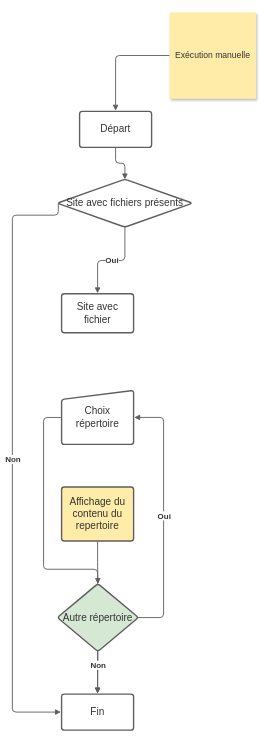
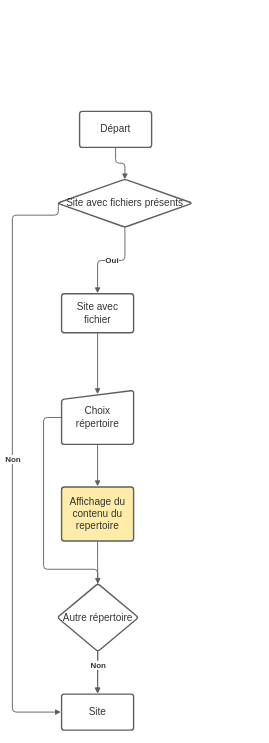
  <mxCell id="0" />
  <mxCell id="1" parent="0" />
  <mxCell id="2" value="Départ" style="html=1;overflow=block;blockSpacing=1;whiteSpace=wrap;fontSize=16.7;fontColor=#333333;align=center;spacing=3.8;strokeColor=#5e5e5e;strokeOpacity=100;rounded=1;absoluteArcSize=1;arcSize=9;strokeWidth=2.3;lucidId=jf_~ENNJLpJF;" vertex="1" parent="1"><mxGeometry x="132" y="185" width="120" height="60" as="geometry" /></mxCell>
- <mxCell id="3" value="Fin" style="html=1;overflow=block;blockSpacing=1;whiteSpace=wrap;fontSize=16.7;fontColor=#333333;align=center;spacing=3.8;strokeColor=#5e5e5e;strokeOpacity=100;rounded=1;absoluteArcSize=1;arcSize=9;strokeWidth=2.3;lucidId=Bf_~R7ApY_z_;" vertex="1" parent="1"><mxGeometry x="102" y="1156" width="120" height="60" as="geometry" /></mxCell>
- <mxCell id="4" value="" style="html=1;jettySize=18;whiteSpace=wrap;fontSize=13;strokeColor=#5E5E5E;strokeWidth=1.5;rounded=1;arcSize=12;edgeStyle=orthogonalEdgeStyle;startArrow=none;endArrow=block;endFill=1;entryX=0.5;entryY=-0.019;entryPerimeter=0;lucidId=Rf_~X~6D8Y5-;exitX=0;exitY=0.5;exitDx=0;exitDy=0;" edge="1" parent="1" source="23" target="2"><mxGeometry width="100" height="100" relative="1" as="geometry"><Array as="points" /><mxPoint x="242" y="90" as="sourcePoint" /></mxGeometry></mxCell>
+ <mxCell id="3" value="Site" style="html=1;overflow=block;blockSpacing=1;whiteSpace=wrap;fontSize=16.7;fontColor=#333333;align=center;spacing=3.8;strokeColor=#5e5e5e;strokeOpacity=100;rounded=1;absoluteArcSize=1;arcSize=9;strokeWidth=2.3;lucidId=Bf_~R7ApY_z_;" vertex="1" parent="1"><mxGeometry x="102" y="1156" width="120" height="60" as="geometry" /></mxCell>
  <mxCell id="5" value="Site avec fichier" style="html=1;overflow=block;blockSpacing=1;whiteSpace=wrap;fontSize=16.7;fontColor=#333333;align=center;spacing=9;strokeColor=#5e5e5e;strokeOpacity=100;rounded=1;absoluteArcSize=1;arcSize=9;strokeWidth=2.3;lucidId=Xf_~uhoEr5aA;" vertex="1" parent="1"><mxGeometry x="102" y="489" width="120" height="65" as="geometry" /></mxCell>
  <mxCell id="6" value="Site avec fichiers présents" style="html=1;overflow=block;blockSpacing=1;whiteSpace=wrap;rhombus;fontSize=16.7;fontColor=#333333;align=center;spacing=3.8;strokeColor=#5e5e5e;strokeOpacity=100;rounded=1;absoluteArcSize=1;arcSize=9;strokeWidth=2.3;lucidId=1h_~qBykaPww;" vertex="1" parent="1"><mxGeometry x="95" y="298" width="225" height="80" as="geometry" /></mxCell>
  <mxCell id="7" value="" style="html=1;jettySize=18;whiteSpace=wrap;fontSize=13;strokeColor=#5E5E5E;strokeWidth=1.5;rounded=1;arcSize=12;edgeStyle=orthogonalEdgeStyle;startArrow=none;endArrow=block;endFill=1;exitX=0.5;exitY=1.019;exitPerimeter=0;entryX=0.5;entryY=0.005;entryPerimeter=0;lucidId=3h_~nZpE4IoY;" edge="1" parent="1" source="2" target="6"><mxGeometry width="100" height="100" relative="1" as="geometry"><Array as="points" /></mxGeometry></mxCell>
  <mxCell id="8" value="" style="html=1;jettySize=18;whiteSpace=wrap;fontSize=13.3;fontColor=#333333;fontStyle=1;align=center;strokeColor=#5E5E5E;strokeWidth=1.5;rounded=1;arcSize=12;edgeStyle=orthogonalEdgeStyle;startArrow=none;endArrow=block;endFill=1;exitX=0.5;exitY=0.995;exitPerimeter=0;entryX=0.5;entryY=-0.012;entryPerimeter=0;lucidId=kp_~hW5s7d3r;" edge="1" parent="1" source="6" target="5"><mxGeometry width="100" height="100" relative="1" as="geometry"><Array as="points" /></mxGeometry></mxCell>
  <mxCell id="9" value="Oui" style="text;html=1;resizable=0;labelBackgroundColor=default;align=center;verticalAlign=middle;fontStyle=1;fontColor=#333333;fontSize=13.3;" vertex="1" parent="8"><mxGeometry relative="1" as="geometry" /></mxCell>
  <mxCell id="10" value="Choix répertoire" style="html=1;overflow=block;blockSpacing=1;whiteSpace=wrap;shape=manualInput;size=15;fontSize=16.7;fontColor=#333333;align=center;spacing=3.8;strokeColor=#5e5e5e;strokeOpacity=100;rounded=1;absoluteArcSize=1;arcSize=9;strokeWidth=2.3;lucidId=Zr_~zFizqX9H;" vertex="1" parent="1"><mxGeometry x="102" y="650" width="120" height="90" as="geometry" /></mxCell>
+ <mxCell id="11" value="" style="html=1;jettySize=18;whiteSpace=wrap;fontSize=13;strokeColor=#5E5E5E;strokeWidth=1.5;rounded=1;arcSize=12;edgeStyle=orthogonalEdgeStyle;startArrow=none;endArrow=block;endFill=1;exitX=0.5;exitY=1.012;exitPerimeter=0;entryX=0.5;entryY=0.07;entryPerimeter=0;lucidId=gs_~Orw1N5qp;" edge="1" parent="1" source="5" target="10"><mxGeometry width="100" height="100" relative="1" as="geometry"><Array as="points" /></mxGeometry></mxCell>
  <mxCell id="12" value="Affichage du contenu du repertoire" style="html=1;overflow=block;blockSpacing=1;whiteSpace=wrap;fontSize=16.7;fontColor=#333333;align=center;spacing=9;strokeColor=#5e5e5e;strokeOpacity=100;rounded=1;absoluteArcSize=1;arcSize=9;strokeWidth=2.3;lucidId=us_~E_GFHP_-;fillColor=#ffeca9;" vertex="1" parent="1"><mxGeometry x="102" y="811" width="120" height="90" as="geometry" /></mxCell>
+ <mxCell id="13" value="" style="html=1;jettySize=18;whiteSpace=wrap;fontSize=13;strokeColor=#5E5E5E;strokeWidth=1.5;rounded=1;arcSize=12;edgeStyle=orthogonalEdgeStyle;startArrow=none;endArrow=block;endFill=1;exitX=0.5;exitY=1.012;exitPerimeter=0;entryX=0.5;entryY=-0.012;entryPerimeter=0;lucidId=Cw_~1HuJb6gi;" edge="1" parent="1" source="10" target="12"><mxGeometry width="100" height="100" relative="1" as="geometry"><Array as="points" /></mxGeometry></mxCell>
  <mxCell id="14" value="" style="html=1;jettySize=18;whiteSpace=wrap;fontSize=13;strokeColor=#5E5E5E;strokeWidth=1.5;rounded=1;arcSize=12;edgeStyle=orthogonalEdgeStyle;startArrow=none;endArrow=block;endFill=1;exitX=-0.009;exitY=0.501;exitPerimeter=0;entryX=0.5;entryY=-0.019;entryPerimeter=0;lucidId=3w_~o64lkY.L;" edge="1" parent="1" source="10" target="3"><mxGeometry width="100" height="100" relative="1" as="geometry"><Array as="points"><mxPoint x="72" y="695" /><mxPoint x="72" y="948" /><mxPoint x="162" y="948" /></Array></mxGeometry></mxCell>
- <mxCell id="15" value="Autre répertoire" style="html=1;overflow=block;blockSpacing=1;whiteSpace=wrap;rhombus;fontSize=16.7;fontColor=#333333;align=center;spacing=3.8;strokeColor=#5e5e5e;strokeOpacity=100;rounded=1;absoluteArcSize=1;arcSize=9;strokeWidth=2.3;lucidId=~w_~0iGnQ6Xz;fillColor=#d5e8d4;" vertex="1" parent="1"><mxGeometry x="95" y="972" width="135" height="113" as="geometry" /></mxCell>
- <mxCell id="16" value="" style="html=1;jettySize=18;whiteSpace=wrap;fontSize=13.3;fontColor=#333333;fontStyle=1;align=center;strokeColor=#5E5E5E;strokeWidth=1.5;rounded=1;arcSize=12;edgeStyle=orthogonalEdgeStyle;startArrow=none;endArrow=block;endFill=1;exitX=0.993;exitY=0.5;exitPerimeter=0;entryX=1.009;entryY=0.5;entryPerimeter=0;lucidId=Sx_~kHPwdU8K;" edge="1" parent="1" source="15" target="10"><mxGeometry width="100" height="100" relative="1" as="geometry"><Array as="points"><mxPoint x="272" y="1029" /><mxPoint x="272" y="695" /></Array></mxGeometry></mxCell>
- <mxCell id="17" value="Oui" style="text;html=1;resizable=0;labelBackgroundColor=default;align=center;verticalAlign=middle;fontStyle=1;fontColor=#333333;fontSize=13.3;" vertex="1" parent="16"><mxGeometry relative="1" as="geometry" /></mxCell>
+ <mxCell id="15" value="Autre répertoire" style="html=1;overflow=block;blockSpacing=1;whiteSpace=wrap;rhombus;fontSize=16.7;fontColor=#333333;align=center;spacing=3.8;strokeColor=#5e5e5e;strokeOpacity=100;rounded=1;absoluteArcSize=1;arcSize=9;strokeWidth=2.3;lucidId=~w_~0iGnQ6Xz;" vertex="1" parent="1"><mxGeometry x="95" y="972" width="135" height="113" as="geometry" /></mxCell>
  <mxCell id="18" value="" style="html=1;jettySize=18;whiteSpace=wrap;fontSize=13;strokeColor=#5E5E5E;strokeWidth=1.5;rounded=1;arcSize=12;edgeStyle=orthogonalEdgeStyle;startArrow=none;endArrow=block;endFill=1;exitX=0.5;exitY=1.012;exitPerimeter=0;entryX=0.5;entryY=0.004;entryPerimeter=0;lucidId=Vx_~N79dnMpK;" edge="1" parent="1" source="12" target="15"><mxGeometry width="100" height="100" relative="1" as="geometry"><Array as="points" /></mxGeometry></mxCell>
  <mxCell id="19" value="" style="html=1;jettySize=18;whiteSpace=wrap;fontSize=13.3;fontColor=#333333;fontStyle=1;align=center;strokeColor=#5E5E5E;strokeWidth=1.5;rounded=1;arcSize=12;edgeStyle=orthogonalEdgeStyle;startArrow=none;endArrow=block;endFill=1;exitX=0.5;exitY=0.996;exitPerimeter=0;lucidId=Yx_~yjpr_phs;" edge="1" parent="1" source="15"><mxGeometry width="100" height="100" relative="1" as="geometry"><Array as="points" /><mxPoint x="162" y="1155" as="targetPoint" /></mxGeometry></mxCell>
  <mxCell id="20" value="Non" style="text;html=1;resizable=0;labelBackgroundColor=default;align=center;verticalAlign=middle;fontStyle=1;fontColor=#333333;fontSize=13.3;" vertex="1" parent="19"><mxGeometry x="-0.36" relative="1" as="geometry" /></mxCell>
  <mxCell id="21" value="" style="html=1;jettySize=18;whiteSpace=wrap;fontSize=13.3;fontColor=#333333;fontStyle=1;align=center;strokeColor=#5E5E5E;strokeWidth=1.5;rounded=1;arcSize=12;edgeStyle=orthogonalEdgeStyle;startArrow=none;endArrow=block;endFill=1;exitX=0.007;exitY=0.5;exitPerimeter=0;entryX=-0.009;entryY=0.5;entryPerimeter=0;lucidId=_x_~2wx20vVe;" edge="1" parent="1" source="6" target="3"><mxGeometry width="100" height="100" relative="1" as="geometry"><Array as="points"><mxPoint x="20" y="358" /><mxPoint x="20" y="1186" /></Array></mxGeometry></mxCell>
  <mxCell id="22" value="Non" style="text;html=1;resizable=0;labelBackgroundColor=default;align=center;verticalAlign=middle;fontStyle=1;fontColor=#333333;fontSize=13.3;" vertex="1" parent="21"><mxGeometry relative="1" as="geometry" /></mxCell>
- <mxCell id="23" value="Exécution manuelle" style="html=1;overflow=block;blockSpacing=1;whiteSpace=wrap;fontSize=14.3;fontFamily=Arimo;fontColor=#333333;spacing=0;strokeColor=none;strokeOpacity=0;fillOpacity=100;shadow=1;fillColor=#FFECA9;strokeWidth=0;lucidId=koTxUPab049Cm;" vertex="1" parent="1"><mxGeometry x="282" y="20" width="144" height="144" as="geometry" /></mxCell>
